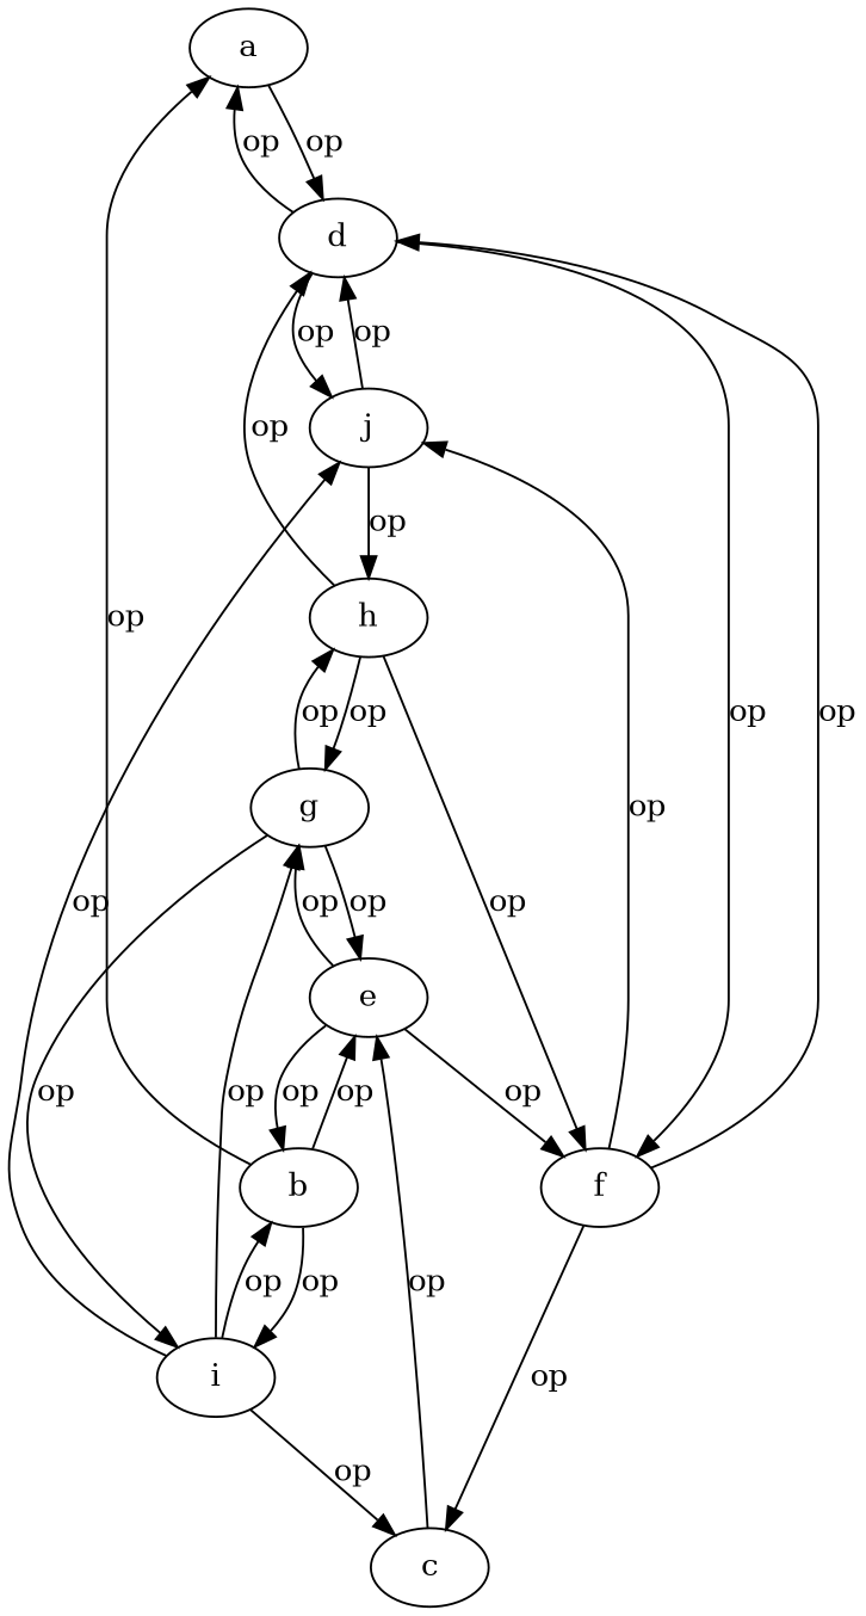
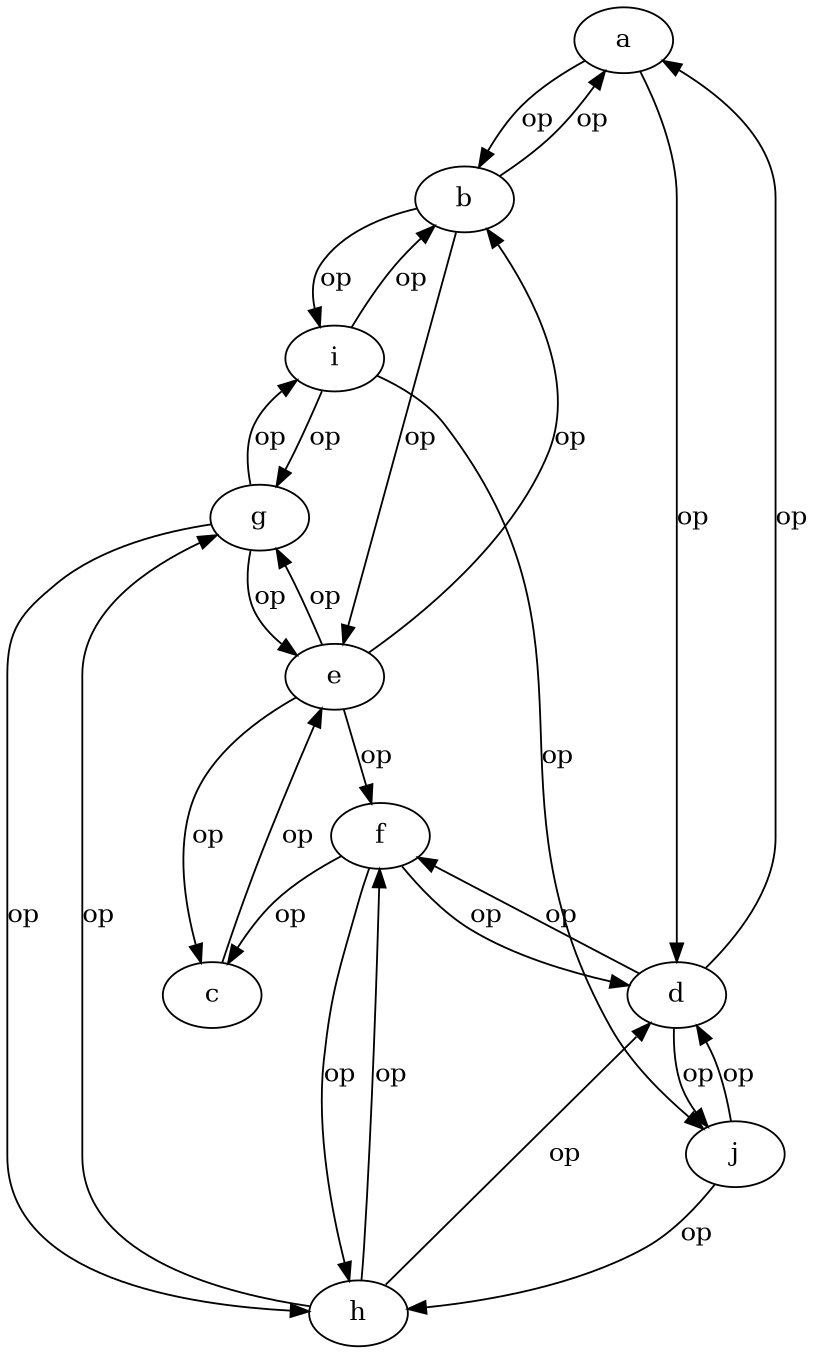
  digraph {
    edge [arrowhead=normal]
    a
    b
    d
    e
    i
    c
    f
    j
    g
    h
+   a -> b [label=op]
    a -> d [label=op]
    b -> a [label=op]
    b -> e [label=op]
    b -> i [label=op]
    d -> a [label=op]
    d -> f [label=op]
    d -> j [label=op]
    e -> b [label=op]
-   i -> c [label=op]
+   e -> c [label=op]
    e -> f [label=op]
    e -> g [label=op]
    i -> b [label=op]
    i -> j [label=op]
    i -> g [label=op]
    c -> e [label=op]
    f -> d [label=op]
    f -> c [label=op]
-   f -> j [label=op]
+   f -> h [label=op]
    j -> d [label=op]
    j -> h [label=op]
    g -> e [label=op]
    g -> i [label=op]
    g -> h [label=op]
    h -> d [label=op]
    h -> f [label=op]
    h -> g [label=op]
  }
